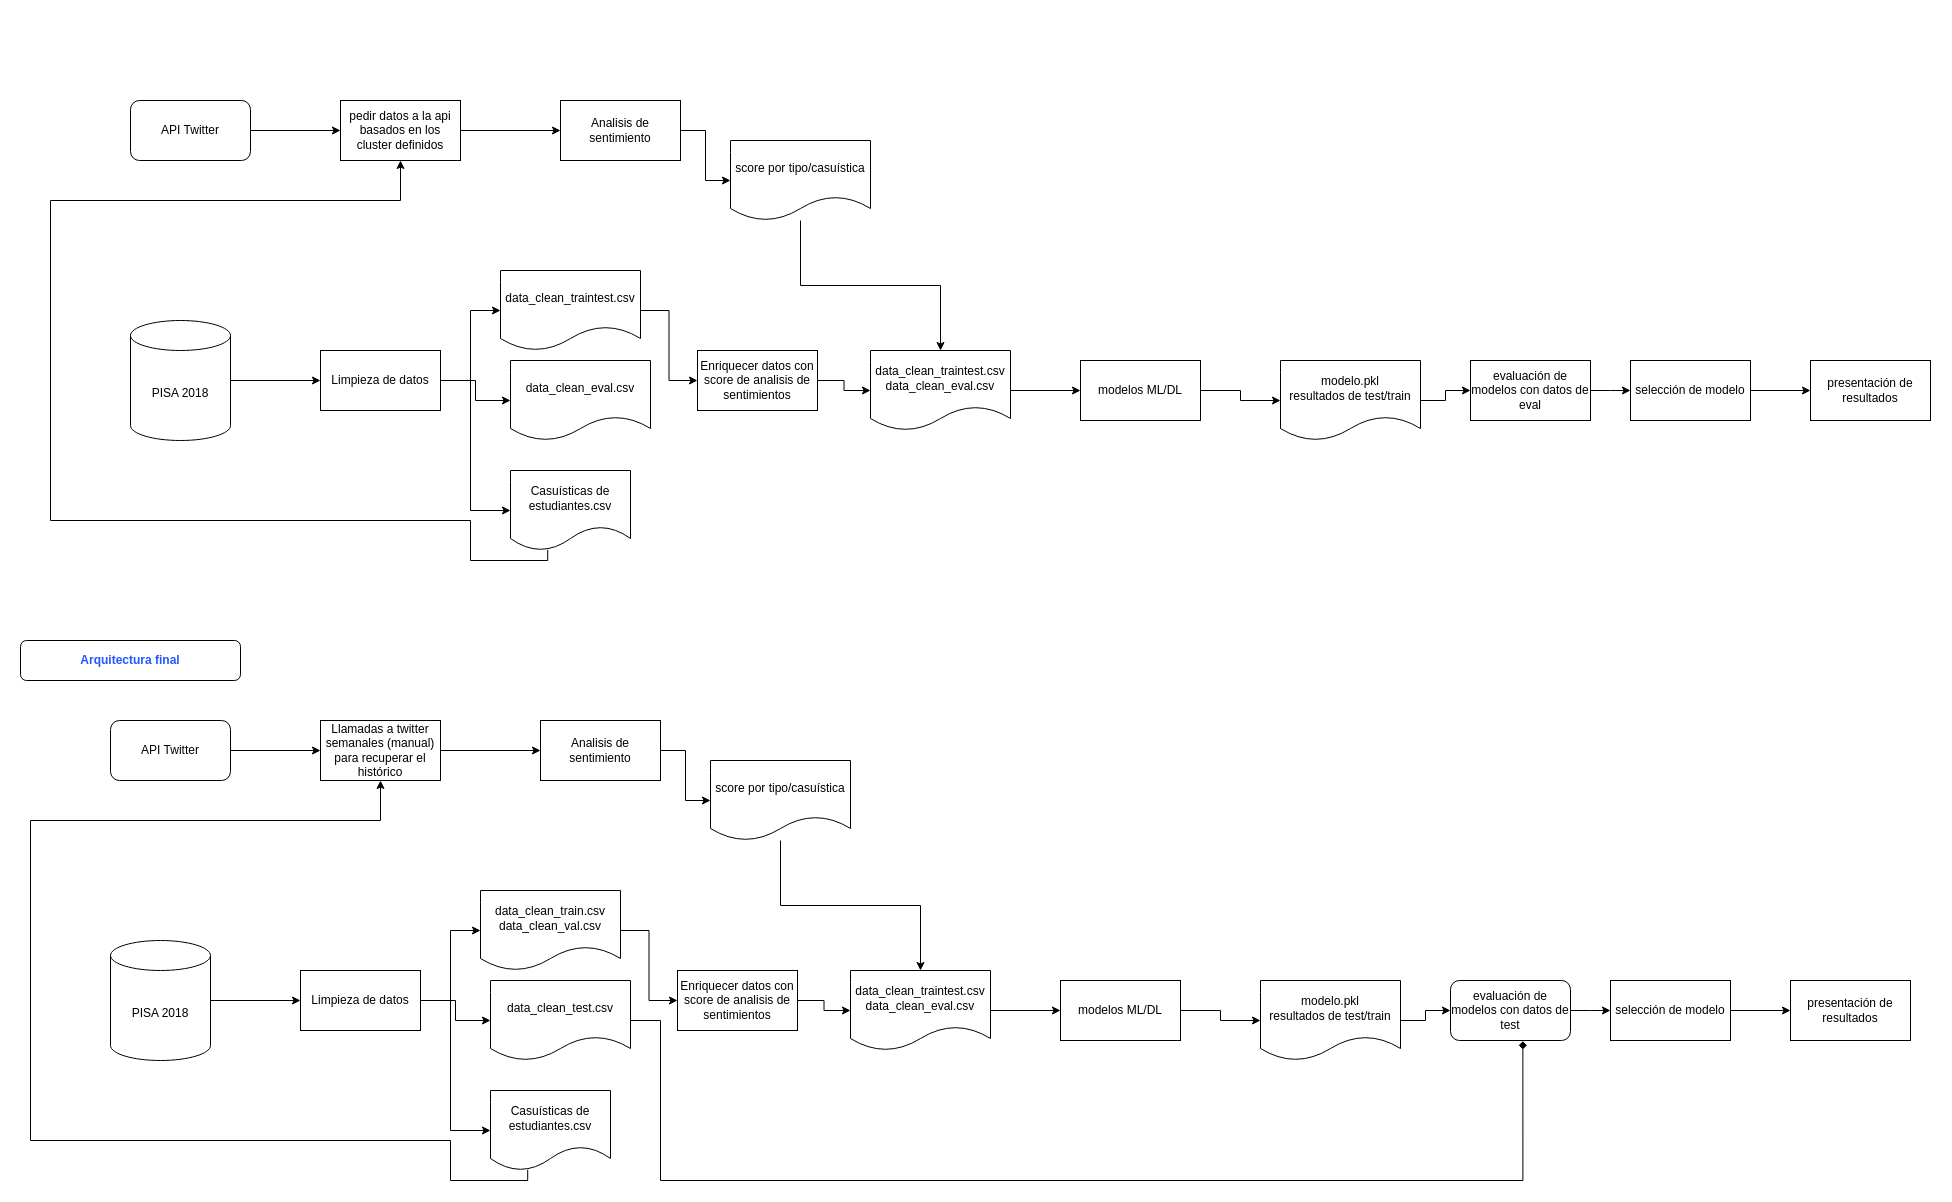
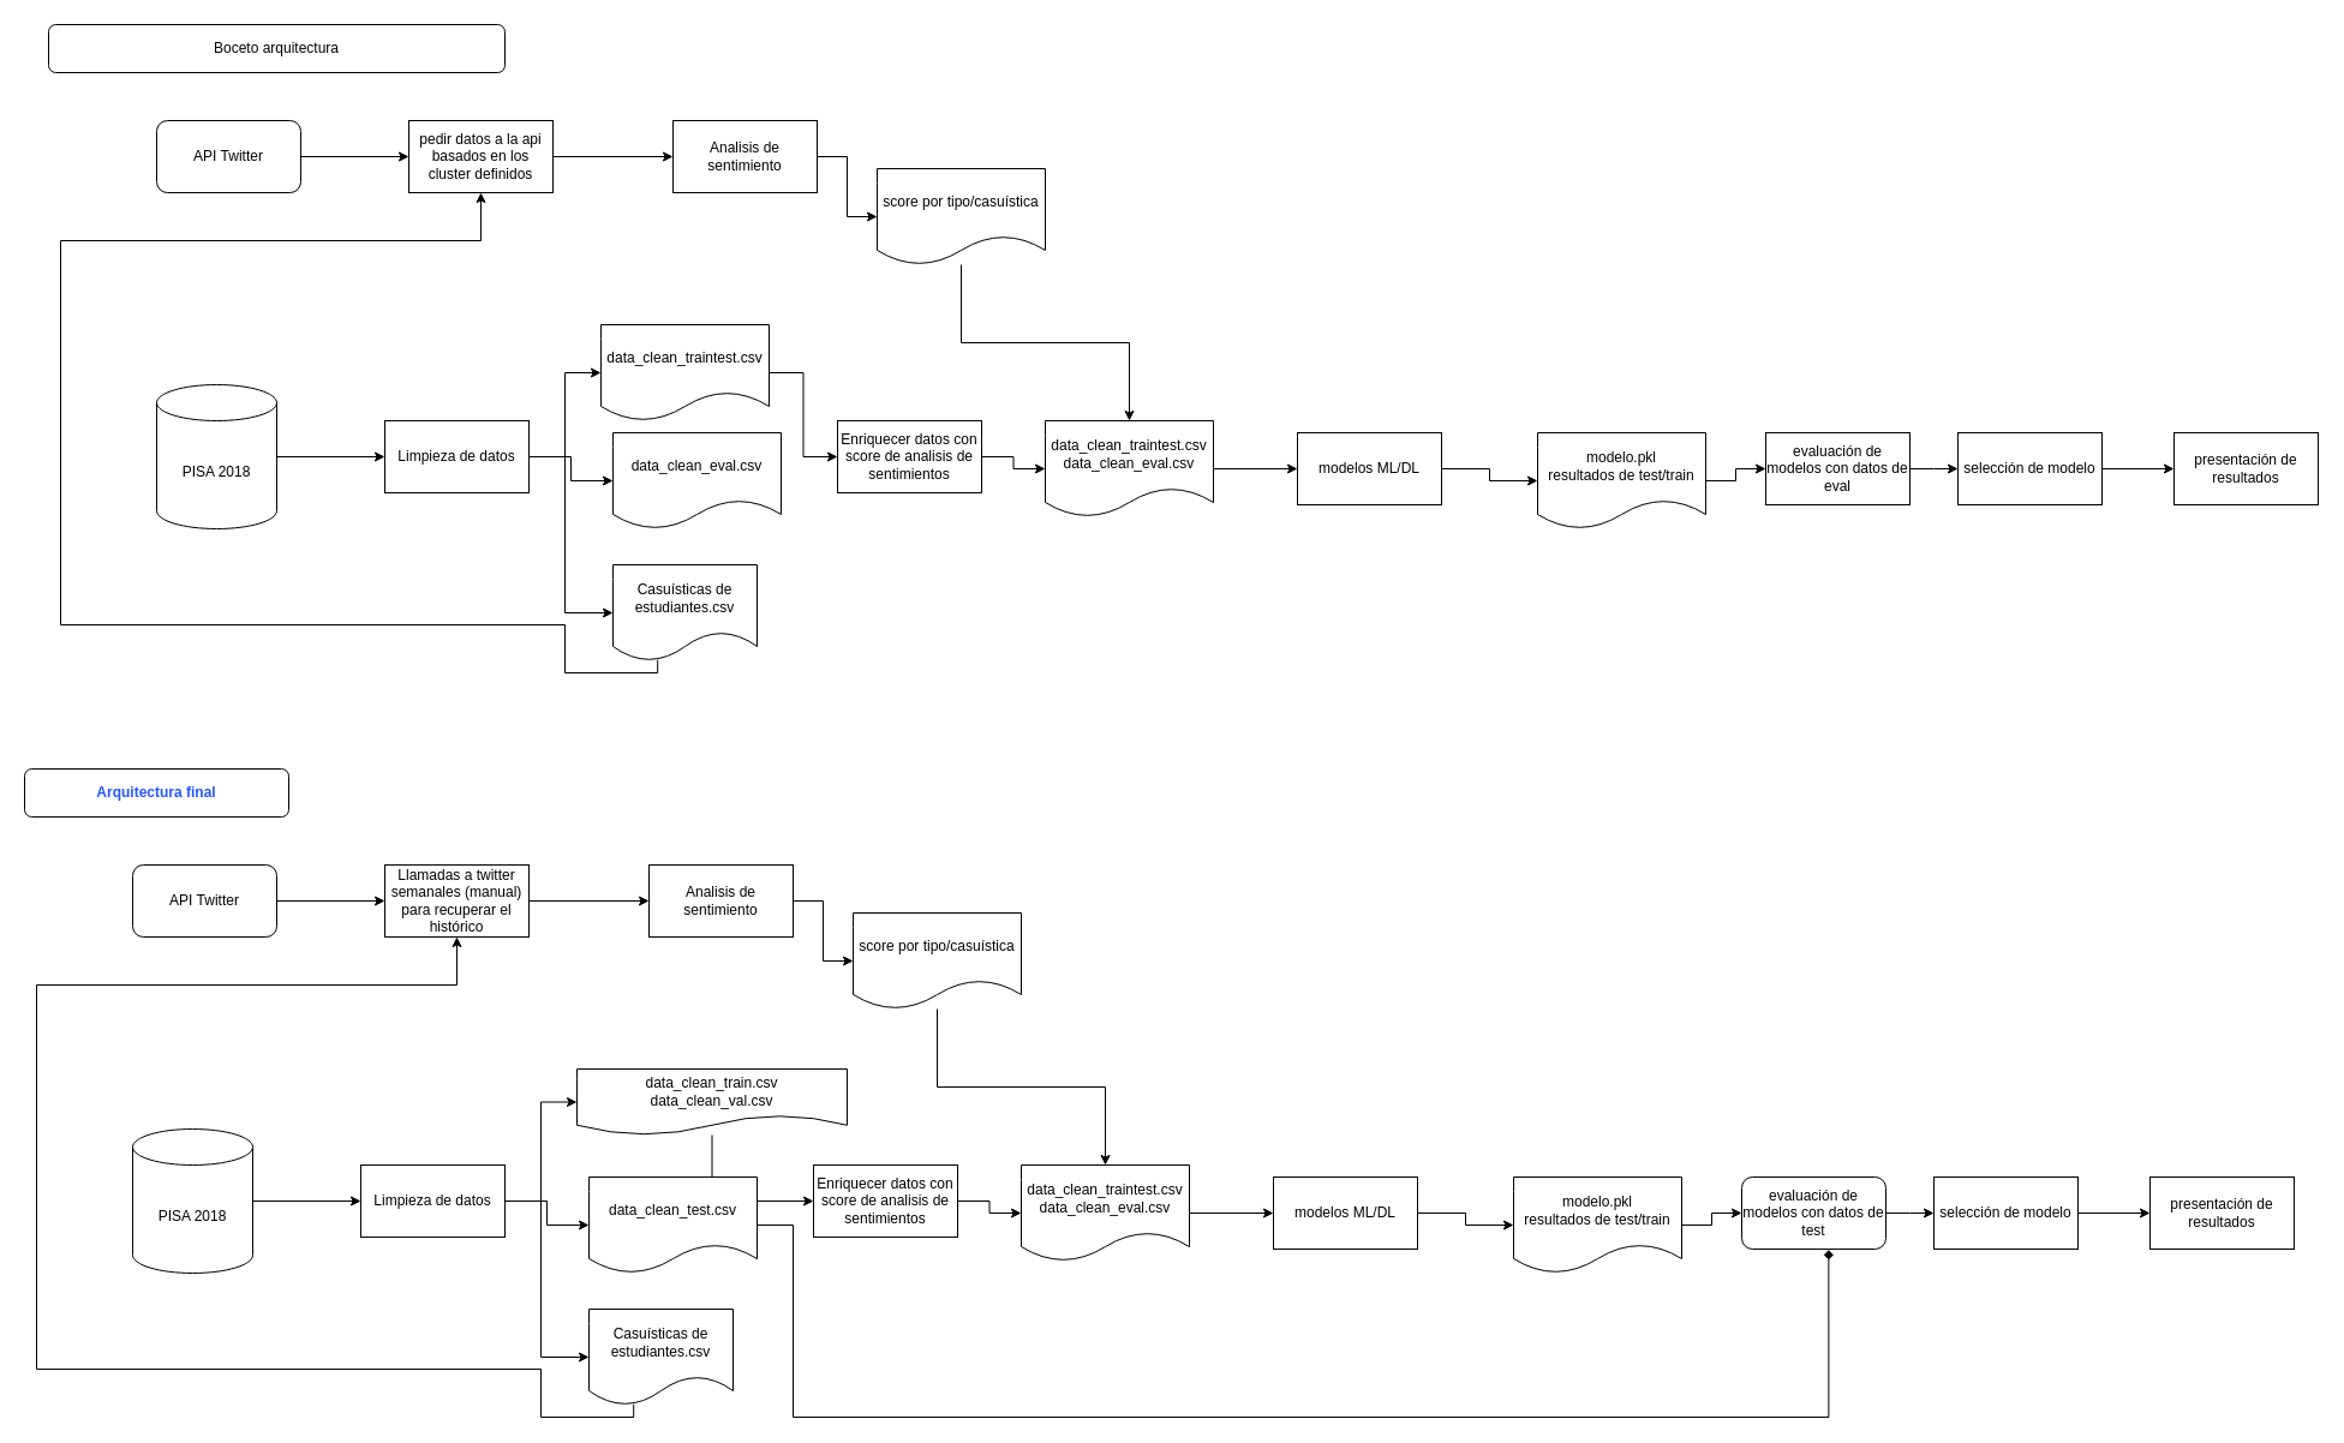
  <mxCell id="0" />
  <mxCell id="1" parent="0" />
  <mxCell id="2" style="edgeStyle=orthogonalEdgeStyle;rounded=0;orthogonalLoop=1;jettySize=auto;html=1;entryX=0;entryY=0.5;entryDx=0;entryDy=0;" parent="1" source="3" target="7" edge="1"><mxGeometry relative="1" as="geometry" /></mxCell>
  <mxCell id="3" value="PISA 2018" style="shape=cylinder3;whiteSpace=wrap;html=1;boundedLbl=1;backgroundOutline=1;size=15;" parent="1" vertex="1"><mxGeometry x="130" y="320" width="100" height="120" as="geometry" /></mxCell>
  <mxCell id="4" style="edgeStyle=orthogonalEdgeStyle;rounded=0;orthogonalLoop=1;jettySize=auto;html=1;entryX=0;entryY=0.5;entryDx=0;entryDy=0;" parent="1" source="7" target="9" edge="1"><mxGeometry relative="1" as="geometry" /></mxCell>
  <mxCell id="5" style="edgeStyle=orthogonalEdgeStyle;rounded=0;orthogonalLoop=1;jettySize=auto;html=1;entryX=0;entryY=0.5;entryDx=0;entryDy=0;" parent="1" source="7" target="11" edge="1"><mxGeometry relative="1" as="geometry"><Array as="points"><mxPoint x="470" y="380" /><mxPoint x="470" y="510" /></Array></mxGeometry></mxCell>
  <mxCell id="6" style="edgeStyle=orthogonalEdgeStyle;rounded=0;orthogonalLoop=1;jettySize=auto;html=1;entryX=0;entryY=0.5;entryDx=0;entryDy=0;" parent="1" source="7" target="30" edge="1"><mxGeometry relative="1" as="geometry" /></mxCell>
  <mxCell id="7" value="Limpieza de datos" style="rounded=0;whiteSpace=wrap;html=1;" parent="1" vertex="1"><mxGeometry x="320" y="350" width="120" height="60" as="geometry" /></mxCell>
  <mxCell id="8" style="edgeStyle=orthogonalEdgeStyle;rounded=0;orthogonalLoop=1;jettySize=auto;html=1;entryX=0;entryY=0.5;entryDx=0;entryDy=0;" parent="1" source="9" target="21" edge="1"><mxGeometry relative="1" as="geometry" /></mxCell>
  <mxCell id="9" value="data_clean_traintest.csv" style="shape=document;whiteSpace=wrap;html=1;boundedLbl=1;" parent="1" vertex="1"><mxGeometry x="500" y="270" width="140" height="80" as="geometry" /></mxCell>
  <mxCell id="10" style="edgeStyle=orthogonalEdgeStyle;rounded=0;orthogonalLoop=1;jettySize=auto;html=1;entryX=0.5;entryY=1;entryDx=0;entryDy=0;exitX=0.31;exitY=0.993;exitDx=0;exitDy=0;exitPerimeter=0;" parent="1" source="11" target="15" edge="1"><mxGeometry relative="1" as="geometry"><mxPoint x="540" y="560" as="sourcePoint" /><Array as="points"><mxPoint x="547" y="560" /><mxPoint x="470" y="560" /><mxPoint x="470" y="520" /><mxPoint x="50" y="520" /><mxPoint x="50" y="200" /><mxPoint x="400" y="200" /></Array></mxGeometry></mxCell>
  <mxCell id="11" value="Casuísticas de estudiantes.csv" style="shape=document;whiteSpace=wrap;html=1;boundedLbl=1;" parent="1" vertex="1"><mxGeometry x="510" y="470" width="120" height="80" as="geometry" /></mxCell>
  <mxCell id="12" style="edgeStyle=orthogonalEdgeStyle;rounded=0;orthogonalLoop=1;jettySize=auto;html=1;entryX=0;entryY=0.5;entryDx=0;entryDy=0;" parent="1" source="13" target="15" edge="1"><mxGeometry relative="1" as="geometry" /></mxCell>
  <mxCell id="13" value="API Twitter" style="rounded=1;whiteSpace=wrap;html=1;" parent="1" vertex="1"><mxGeometry x="130" y="100" width="120" height="60" as="geometry" /></mxCell>
  <mxCell id="14" style="edgeStyle=orthogonalEdgeStyle;rounded=0;orthogonalLoop=1;jettySize=auto;html=1;entryX=0;entryY=0.5;entryDx=0;entryDy=0;" parent="1" source="15" target="17" edge="1"><mxGeometry relative="1" as="geometry" /></mxCell>
  <mxCell id="15" value="pedir datos a la api basados en los cluster definidos" style="rounded=0;whiteSpace=wrap;html=1;" parent="1" vertex="1"><mxGeometry x="340" y="100" width="120" height="60" as="geometry" /></mxCell>
  <mxCell id="16" style="edgeStyle=orthogonalEdgeStyle;rounded=0;orthogonalLoop=1;jettySize=auto;html=1;entryX=0;entryY=0.5;entryDx=0;entryDy=0;" parent="1" source="17" target="25" edge="1"><mxGeometry relative="1" as="geometry" /></mxCell>
  <mxCell id="17" value="Analisis de sentimiento" style="rounded=0;whiteSpace=wrap;html=1;" parent="1" vertex="1"><mxGeometry x="560" y="100" width="120" height="60" as="geometry" /></mxCell>
  <mxCell id="18" style="edgeStyle=orthogonalEdgeStyle;rounded=0;orthogonalLoop=1;jettySize=auto;html=1;" parent="1" source="19" target="27" edge="1"><mxGeometry relative="1" as="geometry" /></mxCell>
  <mxCell id="19" value="modelos ML/DL" style="rounded=0;whiteSpace=wrap;html=1;" parent="1" vertex="1"><mxGeometry x="1080" y="360" width="120" height="60" as="geometry" /></mxCell>
  <mxCell id="20" style="edgeStyle=orthogonalEdgeStyle;rounded=0;orthogonalLoop=1;jettySize=auto;html=1;" parent="1" source="21" target="23" edge="1"><mxGeometry relative="1" as="geometry" /></mxCell>
  <mxCell id="21" value="Enriquecer datos con score de analisis de sentimientos" style="rounded=0;whiteSpace=wrap;html=1;" parent="1" vertex="1"><mxGeometry x="697" y="350" width="120" height="60" as="geometry" /></mxCell>
  <mxCell id="22" style="edgeStyle=orthogonalEdgeStyle;rounded=0;orthogonalLoop=1;jettySize=auto;html=1;entryX=0;entryY=0.5;entryDx=0;entryDy=0;" parent="1" source="23" target="19" edge="1"><mxGeometry relative="1" as="geometry" /></mxCell>
  <mxCell id="23" value="data_clean_traintest.csv&lt;br&gt;data_clean_eval.csv" style="shape=document;whiteSpace=wrap;html=1;boundedLbl=1;" parent="1" vertex="1"><mxGeometry x="870" y="350" width="140" height="80" as="geometry" /></mxCell>
  <mxCell id="24" style="edgeStyle=orthogonalEdgeStyle;rounded=0;orthogonalLoop=1;jettySize=auto;html=1;entryX=0.5;entryY=0;entryDx=0;entryDy=0;" parent="1" source="25" target="23" edge="1"><mxGeometry relative="1" as="geometry"><mxPoint x="850" y="390" as="targetPoint" /></mxGeometry></mxCell>
  <mxCell id="25" value="score por tipo/casuística" style="shape=document;whiteSpace=wrap;html=1;boundedLbl=1;" parent="1" vertex="1"><mxGeometry x="730" y="140" width="140" height="80" as="geometry" /></mxCell>
  <mxCell id="26" style="edgeStyle=orthogonalEdgeStyle;rounded=0;orthogonalLoop=1;jettySize=auto;html=1;entryX=0;entryY=0.5;entryDx=0;entryDy=0;" parent="1" source="27" target="29" edge="1"><mxGeometry relative="1" as="geometry" /></mxCell>
  <mxCell id="27" value="modelo.pkl&lt;br&gt;resultados de test/train" style="shape=document;whiteSpace=wrap;html=1;boundedLbl=1;" parent="1" vertex="1"><mxGeometry x="1280" y="360" width="140" height="80" as="geometry" /></mxCell>
  <mxCell id="28" style="edgeStyle=orthogonalEdgeStyle;rounded=0;orthogonalLoop=1;jettySize=auto;html=1;" parent="1" source="29" edge="1"><mxGeometry relative="1" as="geometry"><mxPoint x="1630" y="390" as="targetPoint" /></mxGeometry></mxCell>
  <mxCell id="29" value="evaluación de modelos con datos de eval" style="rounded=0;whiteSpace=wrap;html=1;" parent="1" vertex="1"><mxGeometry x="1470" y="360" width="120" height="60" as="geometry" /></mxCell>
  <mxCell id="30" value="data_clean_eval.csv" style="shape=document;whiteSpace=wrap;html=1;boundedLbl=1;" parent="1" vertex="1"><mxGeometry x="510" y="360" width="140" height="80" as="geometry" /></mxCell>
  <mxCell id="31" style="edgeStyle=orthogonalEdgeStyle;rounded=0;orthogonalLoop=1;jettySize=auto;html=1;entryX=0;entryY=0.5;entryDx=0;entryDy=0;" parent="1" source="32" target="33" edge="1"><mxGeometry relative="1" as="geometry" /></mxCell>
  <mxCell id="32" value="selección de modelo" style="rounded=0;whiteSpace=wrap;html=1;" parent="1" vertex="1"><mxGeometry x="1630" y="360" width="120" height="60" as="geometry" /></mxCell>
  <mxCell id="33" value="presentación de resultados" style="rounded=0;whiteSpace=wrap;html=1;" parent="1" vertex="1"><mxGeometry x="1810" y="360" width="120" height="60" as="geometry" /></mxCell>
+ <mxCell id="34" value="Boceto arquitectura" style="rounded=1;whiteSpace=wrap;html=1;" parent="1" vertex="1"><mxGeometry x="40" y="20" width="380" height="40" as="geometry" /></mxCell>
  <mxCell id="35" style="edgeStyle=orthogonalEdgeStyle;rounded=0;orthogonalLoop=1;jettySize=auto;html=1;entryX=0;entryY=0.5;entryDx=0;entryDy=0;" parent="1" source="36" target="40" edge="1"><mxGeometry relative="1" as="geometry" /></mxCell>
  <mxCell id="36" value="PISA 2018" style="shape=cylinder3;whiteSpace=wrap;html=1;boundedLbl=1;backgroundOutline=1;size=15;" parent="1" vertex="1"><mxGeometry x="110" y="940" width="100" height="120" as="geometry" /></mxCell>
  <mxCell id="37" style="edgeStyle=orthogonalEdgeStyle;rounded=0;orthogonalLoop=1;jettySize=auto;html=1;entryX=0;entryY=0.5;entryDx=0;entryDy=0;" parent="1" source="40" target="42" edge="1"><mxGeometry relative="1" as="geometry" /></mxCell>
  <mxCell id="38" style="edgeStyle=orthogonalEdgeStyle;rounded=0;orthogonalLoop=1;jettySize=auto;html=1;entryX=0;entryY=0.5;entryDx=0;entryDy=0;" parent="1" source="40" target="44" edge="1"><mxGeometry relative="1" as="geometry"><Array as="points"><mxPoint x="450" y="1000" /><mxPoint x="450" y="1130" /></Array></mxGeometry></mxCell>
  <mxCell id="39" style="edgeStyle=orthogonalEdgeStyle;rounded=0;orthogonalLoop=1;jettySize=auto;html=1;entryX=0;entryY=0.5;entryDx=0;entryDy=0;" parent="1" source="40" target="64" edge="1"><mxGeometry relative="1" as="geometry" /></mxCell>
  <mxCell id="40" value="Limpieza de datos" style="rounded=0;whiteSpace=wrap;html=1;" parent="1" vertex="1"><mxGeometry x="300" y="970" width="120" height="60" as="geometry" /></mxCell>
  <mxCell id="41" style="edgeStyle=orthogonalEdgeStyle;rounded=0;orthogonalLoop=1;jettySize=auto;html=1;entryX=0;entryY=0.5;entryDx=0;entryDy=0;" parent="1" source="42" target="54" edge="1"><mxGeometry relative="1" as="geometry" /></mxCell>
- <mxCell id="42" value="data_clean_train.csv&lt;br&gt;data_clean_val.csv" style="shape=document;whiteSpace=wrap;html=1;boundedLbl=1;" parent="1" vertex="1"><mxGeometry x="480" y="890" width="140" height="80" as="geometry" /></mxCell>
+ <mxCell id="42" value="data_clean_train.csv&lt;br&gt;data_clean_val.csv" style="shape=document;whiteSpace=wrap;html=1;boundedLbl=1;" parent="1" vertex="1"><mxGeometry x="480" y="890" width="225" height="55" as="geometry" /></mxCell>
  <mxCell id="43" style="edgeStyle=orthogonalEdgeStyle;rounded=0;orthogonalLoop=1;jettySize=auto;html=1;entryX=0.5;entryY=1;entryDx=0;entryDy=0;exitX=0.31;exitY=0.993;exitDx=0;exitDy=0;exitPerimeter=0;" parent="1" source="44" target="48" edge="1"><mxGeometry relative="1" as="geometry"><mxPoint x="520" y="1180" as="sourcePoint" /><Array as="points"><mxPoint x="527" y="1180" /><mxPoint x="450" y="1180" /><mxPoint x="450" y="1140" /><mxPoint x="30" y="1140" /><mxPoint x="30" y="820" /><mxPoint x="380" y="820" /></Array></mxGeometry></mxCell>
  <mxCell id="44" value="Casuísticas de estudiantes.csv" style="shape=document;whiteSpace=wrap;html=1;boundedLbl=1;" parent="1" vertex="1"><mxGeometry x="490" y="1090" width="120" height="80" as="geometry" /></mxCell>
  <mxCell id="45" style="edgeStyle=orthogonalEdgeStyle;rounded=0;orthogonalLoop=1;jettySize=auto;html=1;entryX=0;entryY=0.5;entryDx=0;entryDy=0;" parent="1" source="46" target="48" edge="1"><mxGeometry relative="1" as="geometry" /></mxCell>
  <mxCell id="46" value="API Twitter" style="rounded=1;whiteSpace=wrap;html=1;" parent="1" vertex="1"><mxGeometry x="110" y="720" width="120" height="60" as="geometry" /></mxCell>
  <mxCell id="47" style="edgeStyle=orthogonalEdgeStyle;rounded=0;orthogonalLoop=1;jettySize=auto;html=1;entryX=0;entryY=0.5;entryDx=0;entryDy=0;" parent="1" source="48" target="50" edge="1"><mxGeometry relative="1" as="geometry" /></mxCell>
  <mxCell id="48" value="Llamadas a twitter semanales (manual) para recuperar el histórico" style="rounded=0;whiteSpace=wrap;html=1;" parent="1" vertex="1"><mxGeometry x="320" y="720" width="120" height="60" as="geometry" /></mxCell>
  <mxCell id="49" style="edgeStyle=orthogonalEdgeStyle;rounded=0;orthogonalLoop=1;jettySize=auto;html=1;entryX=0;entryY=0.5;entryDx=0;entryDy=0;" parent="1" source="50" target="58" edge="1"><mxGeometry relative="1" as="geometry" /></mxCell>
  <mxCell id="50" value="Analisis de sentimiento" style="rounded=0;whiteSpace=wrap;html=1;" parent="1" vertex="1"><mxGeometry x="540" y="720" width="120" height="60" as="geometry" /></mxCell>
  <mxCell id="51" style="edgeStyle=orthogonalEdgeStyle;rounded=0;orthogonalLoop=1;jettySize=auto;html=1;" parent="1" source="52" target="60" edge="1"><mxGeometry relative="1" as="geometry" /></mxCell>
  <mxCell id="52" value="modelos ML/DL" style="rounded=0;whiteSpace=wrap;html=1;" parent="1" vertex="1"><mxGeometry x="1060" y="980" width="120" height="60" as="geometry" /></mxCell>
  <mxCell id="53" style="edgeStyle=orthogonalEdgeStyle;rounded=0;orthogonalLoop=1;jettySize=auto;html=1;" parent="1" source="54" target="56" edge="1"><mxGeometry relative="1" as="geometry" /></mxCell>
  <mxCell id="54" value="Enriquecer datos con score de analisis de sentimientos" style="rounded=0;whiteSpace=wrap;html=1;" parent="1" vertex="1"><mxGeometry x="677" y="970" width="120" height="60" as="geometry" /></mxCell>
  <mxCell id="55" style="edgeStyle=orthogonalEdgeStyle;rounded=0;orthogonalLoop=1;jettySize=auto;html=1;entryX=0;entryY=0.5;entryDx=0;entryDy=0;" parent="1" source="56" target="52" edge="1"><mxGeometry relative="1" as="geometry" /></mxCell>
  <mxCell id="56" value="data_clean_traintest.csv&lt;br&gt;data_clean_eval.csv" style="shape=document;whiteSpace=wrap;html=1;boundedLbl=1;" parent="1" vertex="1"><mxGeometry x="850" y="970" width="140" height="80" as="geometry" /></mxCell>
  <mxCell id="57" style="edgeStyle=orthogonalEdgeStyle;rounded=0;orthogonalLoop=1;jettySize=auto;html=1;entryX=0.5;entryY=0;entryDx=0;entryDy=0;" parent="1" source="58" target="56" edge="1"><mxGeometry relative="1" as="geometry"><mxPoint x="830" y="1010" as="targetPoint" /></mxGeometry></mxCell>
  <mxCell id="58" value="score por tipo/casuística" style="shape=document;whiteSpace=wrap;html=1;boundedLbl=1;" parent="1" vertex="1"><mxGeometry x="710" y="760" width="140" height="80" as="geometry" /></mxCell>
  <mxCell id="59" style="edgeStyle=orthogonalEdgeStyle;rounded=0;orthogonalLoop=1;jettySize=auto;html=1;entryX=0;entryY=0.5;entryDx=0;entryDy=0;" parent="1" source="60" target="62" edge="1"><mxGeometry relative="1" as="geometry" /></mxCell>
  <mxCell id="60" value="modelo.pkl&lt;br&gt;resultados de test/train" style="shape=document;whiteSpace=wrap;html=1;boundedLbl=1;" parent="1" vertex="1"><mxGeometry x="1260" y="980" width="140" height="80" as="geometry" /></mxCell>
  <mxCell id="61" style="edgeStyle=orthogonalEdgeStyle;rounded=0;orthogonalLoop=1;jettySize=auto;html=1;" parent="1" source="62" edge="1"><mxGeometry relative="1" as="geometry"><mxPoint x="1610" y="1010" as="targetPoint" /></mxGeometry></mxCell>
  <mxCell id="62" value="evaluación de modelos con datos de test" style="whiteSpace=wrap;html=1;rounded=1;" parent="1" vertex="1"><mxGeometry x="1450" y="980" width="120" height="60" as="geometry" /></mxCell>
  <mxCell id="63" style="edgeStyle=orthogonalEdgeStyle;rounded=0;orthogonalLoop=1;jettySize=auto;html=1;entryX=0.603;entryY=1.01;entryDx=0;entryDy=0;entryPerimeter=0;endArrow=diamond;" parent="1" source="64" target="62" edge="1"><mxGeometry relative="1" as="geometry"><Array as="points"><mxPoint x="660" y="1020" /><mxPoint x="660" y="1180" /><mxPoint x="1522" y="1180" /></Array></mxGeometry></mxCell>
  <mxCell id="64" value="data_clean_test.csv" style="shape=document;whiteSpace=wrap;html=1;boundedLbl=1;" parent="1" vertex="1"><mxGeometry x="490" y="980" width="140" height="80" as="geometry" /></mxCell>
  <mxCell id="65" style="edgeStyle=orthogonalEdgeStyle;rounded=0;orthogonalLoop=1;jettySize=auto;html=1;entryX=0;entryY=0.5;entryDx=0;entryDy=0;" parent="1" source="66" target="67" edge="1"><mxGeometry relative="1" as="geometry" /></mxCell>
  <mxCell id="66" value="selección de modelo" style="rounded=0;whiteSpace=wrap;html=1;" parent="1" vertex="1"><mxGeometry x="1610" y="980" width="120" height="60" as="geometry" /></mxCell>
  <mxCell id="67" value="presentación de resultados" style="rounded=0;whiteSpace=wrap;html=1;" parent="1" vertex="1"><mxGeometry x="1790" y="980" width="120" height="60" as="geometry" /></mxCell>
  <mxCell id="68" value="&lt;b&gt;&lt;font color=&quot;#2457ff&quot;&gt;Arquitectura final&lt;/font&gt;&lt;/b&gt;" style="rounded=1;whiteSpace=wrap;html=1;" parent="1" vertex="1"><mxGeometry x="20" y="640" width="220" height="40" as="geometry" /></mxCell>
